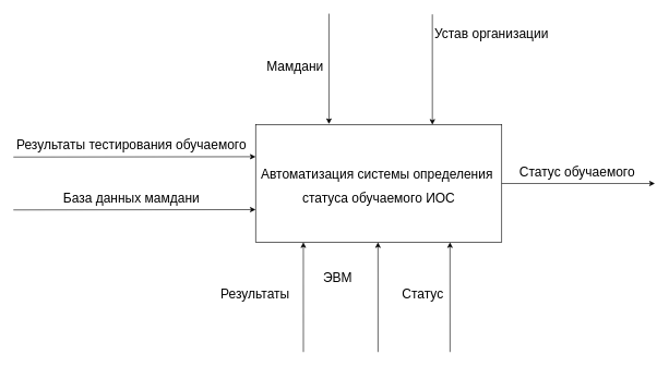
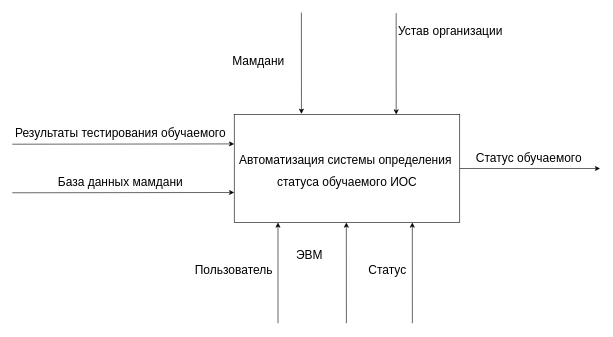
  <mxCell id="0" />
  <mxCell id="1" parent="0" />
  <mxCell id="2" value="" style="rounded=0;whiteSpace=wrap;html=1;" vertex="1" parent="1"><mxGeometry x="390" y="190" width="376" height="180" as="geometry" /></mxCell>
  <mxCell id="3" value="&lt;div&gt;&lt;font style=&quot;font-size: 20px;&quot;&gt;Автоматизация системы определения&lt;/font&gt;&lt;/div&gt;&lt;div&gt;&lt;font style=&quot;font-size: 20px;&quot;&gt;&amp;nbsp;статуса обучаемого ИОС&lt;/font&gt;&lt;/div&gt;" style="text;html=1;align=center;verticalAlign=middle;resizable=0;points=[];autosize=1;strokeColor=none;fillColor=none;fontSize=30;" vertex="1" parent="1"><mxGeometry x="390" y="240" width="370" height="80" as="geometry" /></mxCell>
  <mxCell id="4" value="" style="endArrow=classic;html=1;rounded=0;fontSize=20;exitX=1;exitY=0.5;exitDx=0;exitDy=0;" edge="1" parent="1" source="2"><mxGeometry width="50" height="50" relative="1" as="geometry"><mxPoint x="560" y="320" as="sourcePoint" /><mxPoint x="1000" y="280" as="targetPoint" /></mxGeometry></mxCell>
  <mxCell id="5" value="Статус обучаемого" style="edgeLabel;html=1;align=center;verticalAlign=middle;resizable=0;points=[];fontSize=20;" vertex="1" connectable="0" parent="4"><mxGeometry x="-0.65" y="3" relative="1" as="geometry"><mxPoint x="73" y="-17" as="offset" /></mxGeometry></mxCell>
  <mxCell id="6" value="" style="endArrow=classic;html=1;rounded=0;fontSize=20;entryX=0.298;entryY=-0.006;entryDx=0;entryDy=0;entryPerimeter=0;" edge="1" parent="1" target="2"><mxGeometry width="50" height="50" relative="1" as="geometry"><mxPoint x="502" y="20" as="sourcePoint" /><mxPoint x="490" y="180" as="targetPoint" /></mxGeometry></mxCell>
- <mxCell id="7" value="Мамдани" style="text;html=1;align=center;verticalAlign=middle;resizable=0;points=[];autosize=1;strokeColor=none;fillColor=none;fontSize=20;" vertex="1" parent="1"><mxGeometry x="400" y="85" width="100" height="30" as="geometry" /></mxCell>
+ <mxCell id="7" value="Мамдани" style="text;html=1;align=center;verticalAlign=middle;resizable=0;points=[];autosize=1;strokeColor=none;fillColor=none;fontSize=20;" vertex="1" parent="1"><mxGeometry x="380" y="85" width="100" height="30" as="geometry" /></mxCell>
  <mxCell id="8" value="" style="endArrow=classic;html=1;rounded=0;fontSize=20;entryX=0.298;entryY=-0.006;entryDx=0;entryDy=0;entryPerimeter=0;" edge="1" parent="1"><mxGeometry width="50" height="50" relative="1" as="geometry"><mxPoint x="660" y="21.08" as="sourcePoint" /><mxPoint x="660.048" y="190" as="targetPoint" /></mxGeometry></mxCell>
  <mxCell id="9" value="Устав организации" style="text;html=1;align=center;verticalAlign=middle;resizable=0;points=[];autosize=1;strokeColor=none;fillColor=none;fontSize=20;" vertex="1" parent="1"><mxGeometry x="655" y="35" width="190" height="30" as="geometry" /></mxCell>
  <mxCell id="10" value="" style="endArrow=classic;html=1;rounded=0;fontSize=20;" edge="1" parent="1"><mxGeometry width="50" height="50" relative="1" as="geometry"><mxPoint x="20" y="239.5" as="sourcePoint" /><mxPoint x="390" y="239" as="targetPoint" /></mxGeometry></mxCell>
  <mxCell id="11" value="Результаты тестирования обучаемого" style="edgeLabel;html=1;align=center;verticalAlign=middle;resizable=0;points=[];fontSize=20;" vertex="1" connectable="0" parent="10"><mxGeometry x="-0.65" y="3" relative="1" as="geometry"><mxPoint x="115" y="-17" as="offset" /></mxGeometry></mxCell>
  <mxCell id="12" value="" style="endArrow=classic;html=1;rounded=0;fontSize=20;" edge="1" parent="1"><mxGeometry width="50" height="50" relative="1" as="geometry"><mxPoint x="20" y="320.5" as="sourcePoint" /><mxPoint x="390" y="320" as="targetPoint" /></mxGeometry></mxCell>
  <mxCell id="13" value="База данных мамдани" style="edgeLabel;html=1;align=center;verticalAlign=middle;resizable=0;points=[];fontSize=20;" vertex="1" connectable="0" parent="12"><mxGeometry x="-0.65" y="3" relative="1" as="geometry"><mxPoint x="115" y="-17" as="offset" /></mxGeometry></mxCell>
  <mxCell id="14" value="" style="endArrow=classic;html=1;rounded=0;fontSize=20;entryX=0.311;entryY=1.011;entryDx=0;entryDy=0;entryPerimeter=0;" edge="1" parent="1"><mxGeometry width="50" height="50" relative="1" as="geometry"><mxPoint x="463" y="538.02" as="sourcePoint" /><mxPoint x="462.936" y="370" as="targetPoint" /></mxGeometry></mxCell>
- <mxCell id="15" value="Результаты" style="text;html=1;align=center;verticalAlign=middle;resizable=0;points=[];autosize=1;strokeColor=none;fillColor=none;fontSize=20;" vertex="1" parent="1"><mxGeometry x="314" y="433.02" width="150" height="30" as="geometry" /></mxCell>
+ <mxCell id="15" value="Пользователь" style="text;html=1;align=center;verticalAlign=middle;resizable=0;points=[];autosize=1;strokeColor=none;fillColor=none;fontSize=20;" vertex="1" parent="1"><mxGeometry x="314" y="433.02" width="150" height="30" as="geometry" /></mxCell>
  <mxCell id="16" value="" style="endArrow=classic;html=1;rounded=0;fontSize=20;entryX=0.311;entryY=1.011;entryDx=0;entryDy=0;entryPerimeter=0;" edge="1" parent="1"><mxGeometry width="50" height="50" relative="1" as="geometry"><mxPoint x="577" y="538.02" as="sourcePoint" /><mxPoint x="576.936" y="370" as="targetPoint" /></mxGeometry></mxCell>
  <mxCell id="17" value="ЭВМ" style="text;html=1;align=center;verticalAlign=middle;resizable=0;points=[];autosize=1;strokeColor=none;fillColor=none;fontSize=20;" vertex="1" parent="1"><mxGeometry x="485" y="408.02" width="60" height="30" as="geometry" /></mxCell>
  <mxCell id="18" value="" style="endArrow=classic;html=1;rounded=0;fontSize=20;entryX=0.311;entryY=1.011;entryDx=0;entryDy=0;entryPerimeter=0;" edge="1" parent="1"><mxGeometry width="50" height="50" relative="1" as="geometry"><mxPoint x="687" y="538.02" as="sourcePoint" /><mxPoint x="686.936" y="370" as="targetPoint" /></mxGeometry></mxCell>
  <mxCell id="19" value="Статус" style="text;html=1;align=center;verticalAlign=middle;resizable=0;points=[];autosize=1;strokeColor=none;fillColor=none;fontSize=20;" vertex="1" parent="1"><mxGeometry x="600" y="433.02" width="90" height="30" as="geometry" /></mxCell>
